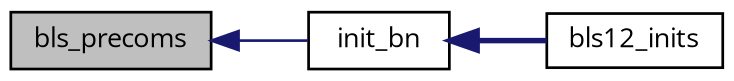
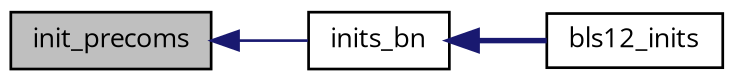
  digraph {
    fontname="Open Sans"
    rankdir=LR
    node [color=black fillcolor=white fontname="Open Sans" fontsize=10 shape=record style=filled]
    edge [color=midnightblue dir=back fontname="Open Sans" fontsize=10 labelfontname=Helvetica labelfontsize=10]
-   n1 [fillcolor=grey75 fontcolor=black height=0.2 label=bls_precoms width=0.4]
-   n2 [height=0.2 label=init_bn width=0.4]
+   n1 [fillcolor=grey75 fontcolor=black height=0.2 label=init_precoms width=0.4]
+   n2 [height=0.2 label=inits_bn width=0.4]
    n3 [height=0.2 label=bls12_inits width=0.4]
    n1 -> n2 [style=solid]
    n2 -> n3 [style=bold]
  }
